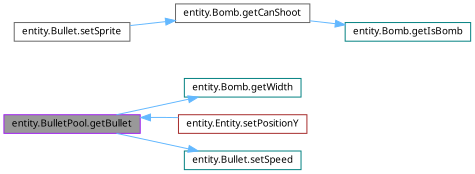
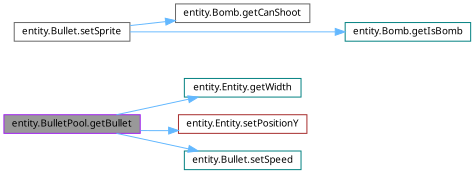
  digraph {
    fontname="Noto Sans"
    rankdir=LR
    node [color=teal fillcolor=white fontname="Noto Sans" fontsize=10 shape=box style=filled]
    edge [color=steelblue1 fontname="Noto Sans" fontsize=10 labelfontname=Helvetica labelfontsize=10 style=solid]
    n1 [color=purple fillcolor=grey60 fontcolor=black height=0.2 label="entity.BulletPool.getBullet" width=0.4]
-   n2 [height=0.2 label="entity.Bomb.getWidth" width=0.4]
+   n2 [height=0.2 label="entity.Entity.getWidth" width=0.4]
    n3 [color=brown height=0.2 label="entity.Entity.setPositionY" width=0.4]
    n4 [height=0.2 label="entity.Bullet.setSpeed" width=0.4]
    n5 [color=gray40 height=0.2 label="entity.Bullet.setSprite" width=0.4]
    n6 [color=gray40 height=0.2 label="entity.Bomb.getCanShoot" width=0.4]
    n7 [height=0.2 label="entity.Bomb.getIsBomb" width=0.4]
    n1 -> n2
-   n3 -> n1
+   n1 -> n3
    n1 -> n4
    n5 -> n6
-   n6 -> n7
+   n5 -> n7
  }
